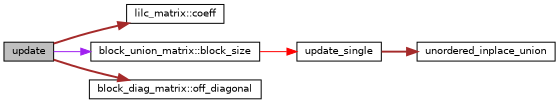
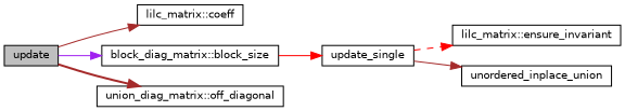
  digraph {
    rankdir=LR
    node [color=black fillcolor=white fontname=Helvetica fontsize=10 shape=record style=filled]
    edge [color=brown fontname=Helvetica fontsize=10 labelfontname=Helvetica labelfontsize=10 style=solid]
    n1 [fillcolor=grey75 fontcolor=black height=0.2 label=update width=0.4]
    n2 [height=0.2 label="lilc_matrix::coeff" width=0.4]
-   n3 [height=0.2 label="block_union_matrix::block_size" width=0.4]
-   n4 [height=0.2 label="block_diag_matrix::off_diagonal" width=0.4]
+   n3 [height=0.2 label="block_diag_matrix::block_size" width=0.4]
+   n4 [height=0.2 label="union_diag_matrix::off_diagonal" width=0.4]
    n5 [height=0.2 label=update_single width=0.4]
+   n6 [height=0.2 label="lilc_matrix::ensure_invariant" width=0.4]
    n7 [height=0.2 label=unordered_inplace_union width=0.4]
-   n1 -> n2 [style=bold]
+   n1 -> n2
    n1 -> n3 [color=purple]
    n1 -> n4 [style=bold]
    n3 -> n5 [color=red]
-   n5 -> n7 [style=bold]
+   n5 -> n6 [color=red style=dashed]
+   n5 -> n7
  }
